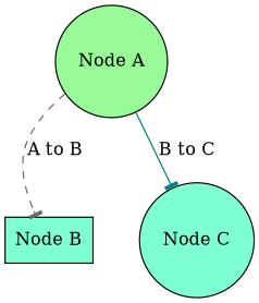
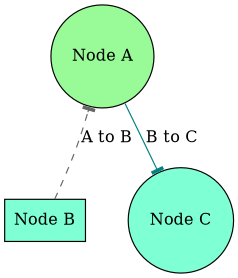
  digraph {
    node [fillcolor=aquamarine shape=circle style=filled]
    edge [arrowhead=tee]
    n1 [fillcolor=palegreen label="Node A"]
    n2 [label="Node B" shape=box]
    n3 [label="Node C"]
-   n1 -> n2 [color=gray40 label="A to B" style=dashed]
+   n2 -> n1 [color=gray40 label="A to B" style=dashed]
    n1 -> n3 [color=teal label="B to C" style=solid]
  }
